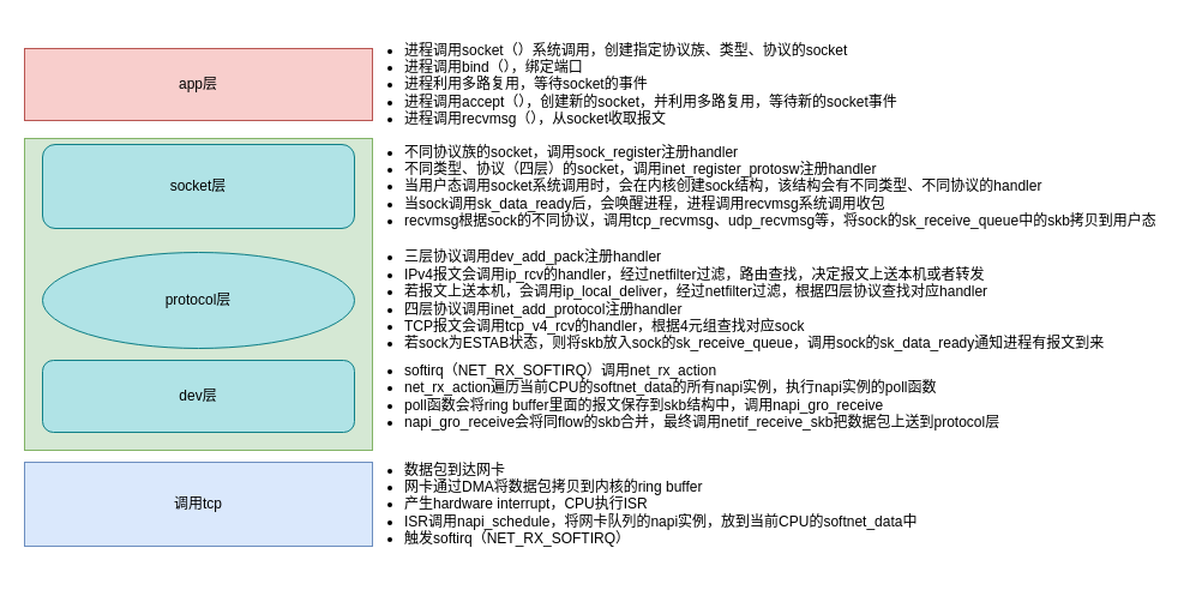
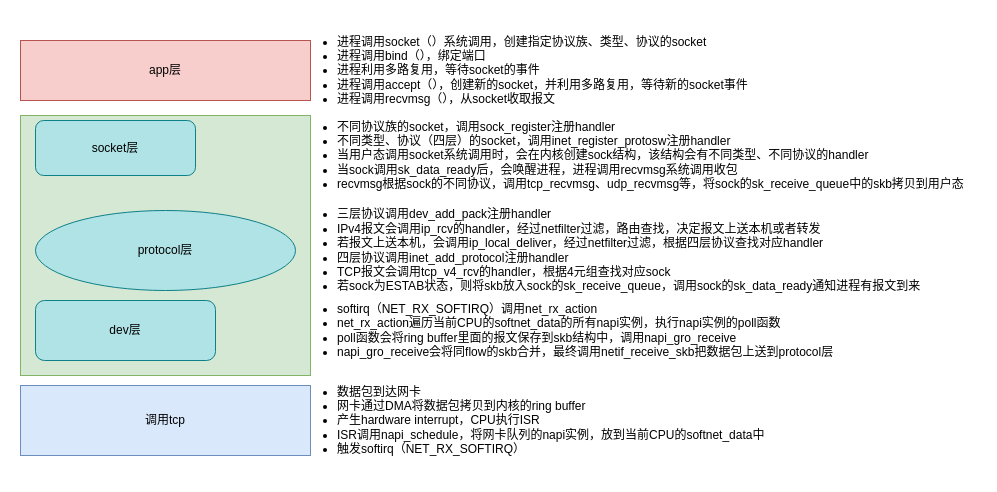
  <mxCell id="0" />
  <mxCell id="1" parent="0" />
  <mxCell id="2" value="" style="rounded=0;whiteSpace=wrap;html=1;fillColor=#d5e8d4;strokeColor=#82b366;" vertex="1" parent="1"><mxGeometry x="20" y="115" width="290" height="260" as="geometry" /></mxCell>
  <mxCell id="3" value="&lt;div&gt;调用tcp&lt;/div&gt;" style="rounded=0;whiteSpace=wrap;html=1;fillColor=#dae8fc;strokeColor=#6c8ebf;align=center;" vertex="1" parent="1"><mxGeometry x="20" y="385" width="290" height="70" as="geometry" /></mxCell>
  <mxCell id="4" value="app层" style="rounded=0;whiteSpace=wrap;html=1;fillColor=#f8cecc;strokeColor=#b85450;align=center;" vertex="1" parent="1"><mxGeometry x="20" y="40" width="290" height="60" as="geometry" /></mxCell>
- <mxCell id="5" value="socket层" style="rounded=1;whiteSpace=wrap;html=1;fillColor=#b0e3e6;strokeColor=#0e8088;" vertex="1" parent="1"><mxGeometry x="35" y="120" width="260" height="70" as="geometry" /></mxCell>
+ <mxCell id="5" value="socket层" style="rounded=1;whiteSpace=wrap;html=1;fillColor=#b0e3e6;strokeColor=#0e8088;" vertex="1" parent="1"><mxGeometry x="35" y="120" width="160" height="55" as="geometry" /></mxCell>
  <mxCell id="6" value="protocol层" style="ellipse;whiteSpace=wrap;html=1;fillColor=#b0e3e6;strokeColor=#0e8088;" vertex="1" parent="1"><mxGeometry x="35" y="210" width="260" height="80" as="geometry" /></mxCell>
- <mxCell id="7" value="dev层" style="rounded=1;whiteSpace=wrap;html=1;fillColor=#b0e3e6;strokeColor=#0e8088;" vertex="1" parent="1"><mxGeometry x="35" y="300" width="260" height="60" as="geometry" /></mxCell>
+ <mxCell id="7" value="dev层" style="rounded=1;whiteSpace=wrap;html=1;fillColor=#b0e3e6;strokeColor=#0e8088;" vertex="1" parent="1"><mxGeometry x="35" y="300" width="180" height="60" as="geometry" /></mxCell>
  <mxCell id="8" value="&lt;ul&gt;&lt;li&gt;&lt;span&gt;数据包到达网卡&lt;/span&gt;&lt;/li&gt;&lt;li&gt;&lt;span&gt;网卡通过DMA将数据包拷贝到内核的ring buffer&lt;/span&gt;&lt;/li&gt;&lt;li&gt;&lt;span&gt;产生hardware interrupt，CPU执行ISR&lt;br&gt;&lt;/span&gt;&lt;/li&gt;&lt;li&gt;ISR调用napi_schedule，将网卡队列的napi实例，放到当前CPU的softnet_data中&lt;/li&gt;&lt;li&gt;触发softirq（NET_RX_SOFTIRQ）&lt;br&gt;&lt;/li&gt;&lt;/ul&gt;" style="text;html=1;align=left;verticalAlign=middle;resizable=0;points=[];autosize=1;" vertex="1" parent="1"><mxGeometry x="295" y="370" width="480" height="100" as="geometry" /></mxCell>
  <mxCell id="9" value="&lt;ul&gt;&lt;li&gt;&lt;span&gt;softirq（NET_RX_SOFTIRQ）调用&lt;/span&gt;net_rx_action&lt;/li&gt;&lt;li&gt;net_rx_action遍历当前CPU的softnet_data的所有napi实例，执行napi实例的poll函数&lt;/li&gt;&lt;li&gt;poll函数会将ring buffer里面的报文保存到skb结构中，调用napi_gro_receive&lt;/li&gt;&lt;li&gt;napi_gro_receive会将同flow的skb合并，最终调用netif_receive_skb把数据包上送到protocol层&lt;/li&gt;&lt;/ul&gt;" style="text;html=1;align=left;verticalAlign=middle;resizable=0;points=[];autosize=1;" vertex="1" parent="1"><mxGeometry x="295" y="285" width="550" height="90" as="geometry" /></mxCell>
  <mxCell id="10" value="&lt;ul&gt;&lt;li&gt;三层协议调用dev_add_pack注册handler&lt;/li&gt;&lt;li&gt;IPv4报文会调用ip_rcv的handler，经过netfilter过滤，路由查找，决定报文上送本机或者转发&lt;/li&gt;&lt;li&gt;若报文上送本机，会调用ip_local_deliver，经过netfilter过滤，根据四层协议查找对应handler&lt;/li&gt;&lt;li&gt;四层协议调用inet_add_protocol注册handler&lt;/li&gt;&lt;li&gt;TCP报文会调用tcp_v4_rcv的handler，根据4元组查找对应sock&lt;/li&gt;&lt;li&gt;若sock为ESTAB状态，则将skb放入sock的sk_receive_queue，调用sock的sk_data_ready通知进程有报文到来&lt;/li&gt;&lt;/ul&gt;" style="text;html=1;align=left;verticalAlign=middle;resizable=0;points=[];autosize=1;" vertex="1" parent="1"><mxGeometry x="295" y="195" width="640" height="110" as="geometry" /></mxCell>
  <mxCell id="11" value="&lt;ul&gt;&lt;li&gt;不同协议族的socket，调用sock_register注册handler&lt;/li&gt;&lt;li&gt;不同类型、协议（四层）的socket，调用inet_register_protosw注册handler&lt;/li&gt;&lt;li&gt;当用户态调用socket系统调用时，会在内核创建sock结构，该结构会有不同类型、不同协议的handler&lt;/li&gt;&lt;li&gt;当sock调用sk_data_ready后，会唤醒进程，进程调用recvmsg系统调用收包&lt;/li&gt;&lt;li&gt;recvmsg根据sock的不同协议，调用tcp_recvmsg、udp_recvmsg等，将sock的sk_receive_queue中的skb拷贝到用户态&lt;/li&gt;&lt;/ul&gt;" style="text;html=1;align=left;verticalAlign=middle;resizable=0;points=[];autosize=1;" vertex="1" parent="1"><mxGeometry x="295" y="105" width="680" height="100" as="geometry" /></mxCell>
  <mxCell id="12" value="&lt;ul&gt;&lt;li&gt;进程调用socket（）系统调用，创建指定协议族、类型、协议的socket&lt;/li&gt;&lt;li&gt;进程调用bind（），绑定端口&lt;/li&gt;&lt;li&gt;进程利用多路复用，等待socket的事件&lt;/li&gt;&lt;li&gt;进程调用accept（），创建新的socket，并利用多路复用，等待新的socket事件&lt;/li&gt;&lt;li&gt;进程调用recvmsg（），从socket收取报文&lt;/li&gt;&lt;/ul&gt;" style="text;html=1;align=left;verticalAlign=middle;resizable=0;points=[];autosize=1;" vertex="1" parent="1"><mxGeometry x="295" y="20" width="470" height="100" as="geometry" /></mxCell>
